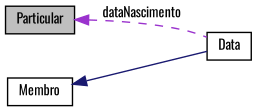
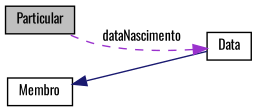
  digraph {
    fontname=Oswald
    rankdir=LR
    node [color=black fillcolor=white fontname=Oswald fontsize=10 shape=record style=filled]
    edge [dir=back fontname=Oswald fontsize=10 labelfontname=Helvetica labelfontsize=10]
    n1 [fillcolor=grey75 fontcolor=black height=0.2 label=Particular width=0.4]
    n2 [height=0.2 label=Membro width=0.4]
    n3 [height=0.2 label=Data width=0.4]
    n2 -> n3 [color=midnightblue style=solid]
-   n1 -> n3 [color=darkorchid3 label=" dataNascimento" style=dashed]
+   n3 -> n1 [color=darkorchid3 label=" dataNascimento" style=dashed]
  }
